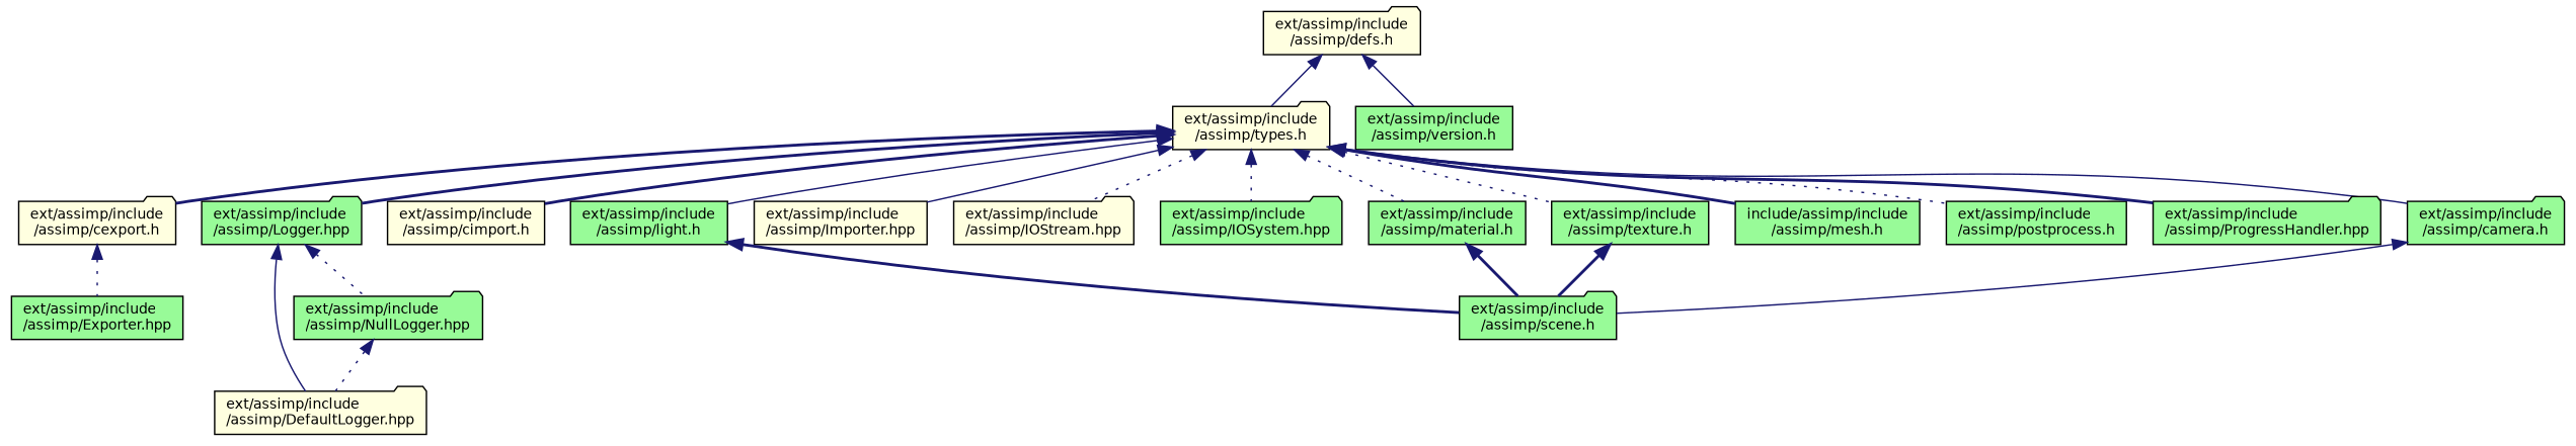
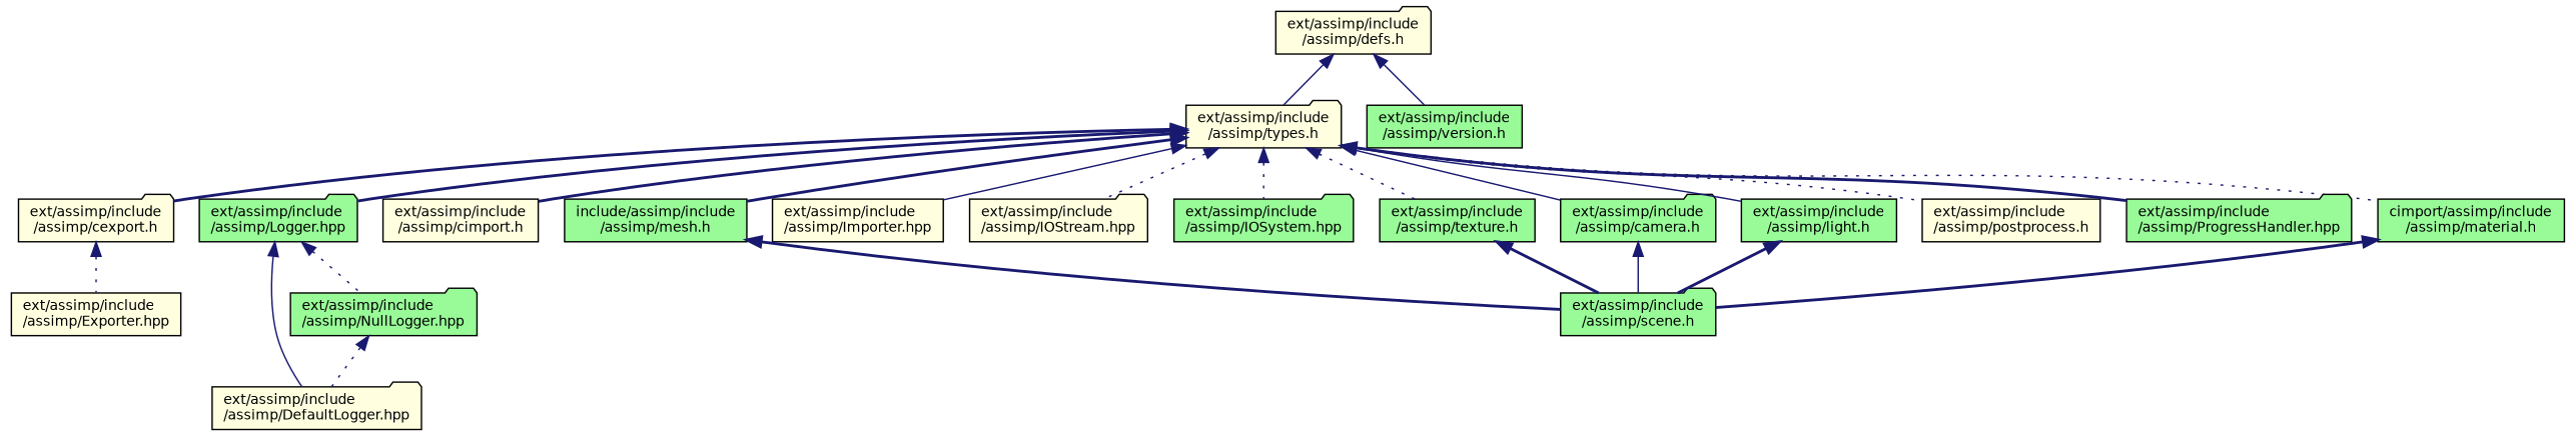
  digraph {
    node [color=black fillcolor=palegreen fontname=Helvetica fontsize=10 shape=folder style=filled]
    edge [color=midnightblue dir=back fontname=Helvetica fontsize=10 labelfontname=Helvetica labelfontsize=10 style=bold]
    n1 [fillcolor=lightyellow fontcolor=black height=0.2 label="ext/assimp/include\l/assimp/defs.h" width=0.4]
    n2 [fillcolor=lightyellow height=0.2 label="ext/assimp/include\l/assimp/types.h" width=0.4]
    n3 [height=0.2 label="ext/assimp/include\l/assimp/version.h" shape=box width=0.4]
    n4 [height=0.2 label="ext/assimp/include\l/assimp/camera.h" width=0.4]
    n5 [fillcolor=lightyellow height=0.2 label="ext/assimp/include\l/assimp/cexport.h" width=0.4]
    n6 [fillcolor=lightyellow height=0.2 label="ext/assimp/include\l/assimp/cimport.h" shape=box width=0.4]
    n7 [height=0.2 label="ext/assimp/include\l/assimp/Logger.hpp" width=0.4]
    n8 [fillcolor=lightyellow height=0.2 label="ext/assimp/include\l/assimp/Importer.hpp" shape=box width=0.4]
    n9 [fillcolor=lightyellow height=0.2 label="ext/assimp/include\l/assimp/IOStream.hpp" width=0.4]
    n10 [height=0.2 label="ext/assimp/include\l/assimp/IOSystem.hpp" width=0.4]
    n11 [height=0.2 label="ext/assimp/include\l/assimp/light.h" shape=box width=0.4]
-   n12 [height=0.2 label="ext/assimp/include\l/assimp/material.h" shape=box width=0.4]
+   n12 [height=0.2 label="cimport/assimp/include\l/assimp/material.h" shape=box width=0.4]
    n13 [height=0.2 label="include/assimp/include\l/assimp/mesh.h" shape=box width=0.4]
-   n14 [height=0.2 label="ext/assimp/include\l/assimp/postprocess.h" shape=box width=0.4]
+   n14 [fillcolor=lightyellow height=0.2 label="ext/assimp/include\l/assimp/postprocess.h" shape=box width=0.4]
    n15 [height=0.2 label="ext/assimp/include\l/assimp/ProgressHandler.hpp" width=0.4]
    n16 [height=0.2 label="ext/assimp/include\l/assimp/texture.h" shape=box width=0.4]
    n17 [height=0.2 label="ext/assimp/include\l/assimp/scene.h" width=0.4]
-   n18 [height=0.2 label="ext/assimp/include\l/assimp/Exporter.hpp" shape=box width=0.4]
+   n18 [fillcolor=lightyellow height=0.2 label="ext/assimp/include\l/assimp/Exporter.hpp" shape=box width=0.4]
    n19 [fillcolor=lightyellow height=0.2 label="ext/assimp/include\l/assimp/DefaultLogger.hpp" width=0.4]
    n20 [height=0.2 label="ext/assimp/include\l/assimp/NullLogger.hpp" width=0.4]
    n1 -> n2 [style=solid]
    n1 -> n3 [style=solid]
    n2 -> n4 [style=solid]
    n2 -> n5
    n2 -> n6
    n2 -> n7
    n2 -> n8 [style=solid]
    n2 -> n9 [style=dotted]
    n2 -> n10 [style=dotted]
    n2 -> n11 [style=solid]
    n2 -> n12 [style=dotted]
    n2 -> n13
    n2 -> n14 [style=dotted]
    n2 -> n15
    n2 -> n16 [style=dotted]
    n4 -> n17 [style=solid]
    n5 -> n18 [style=dotted]
    n7 -> n19 [style=solid]
    n7 -> n20 [style=dotted]
    n11 -> n17
    n12 -> n17
+   n13 -> n17
    n16 -> n17
    n20 -> n19 [style=dotted]
  }
